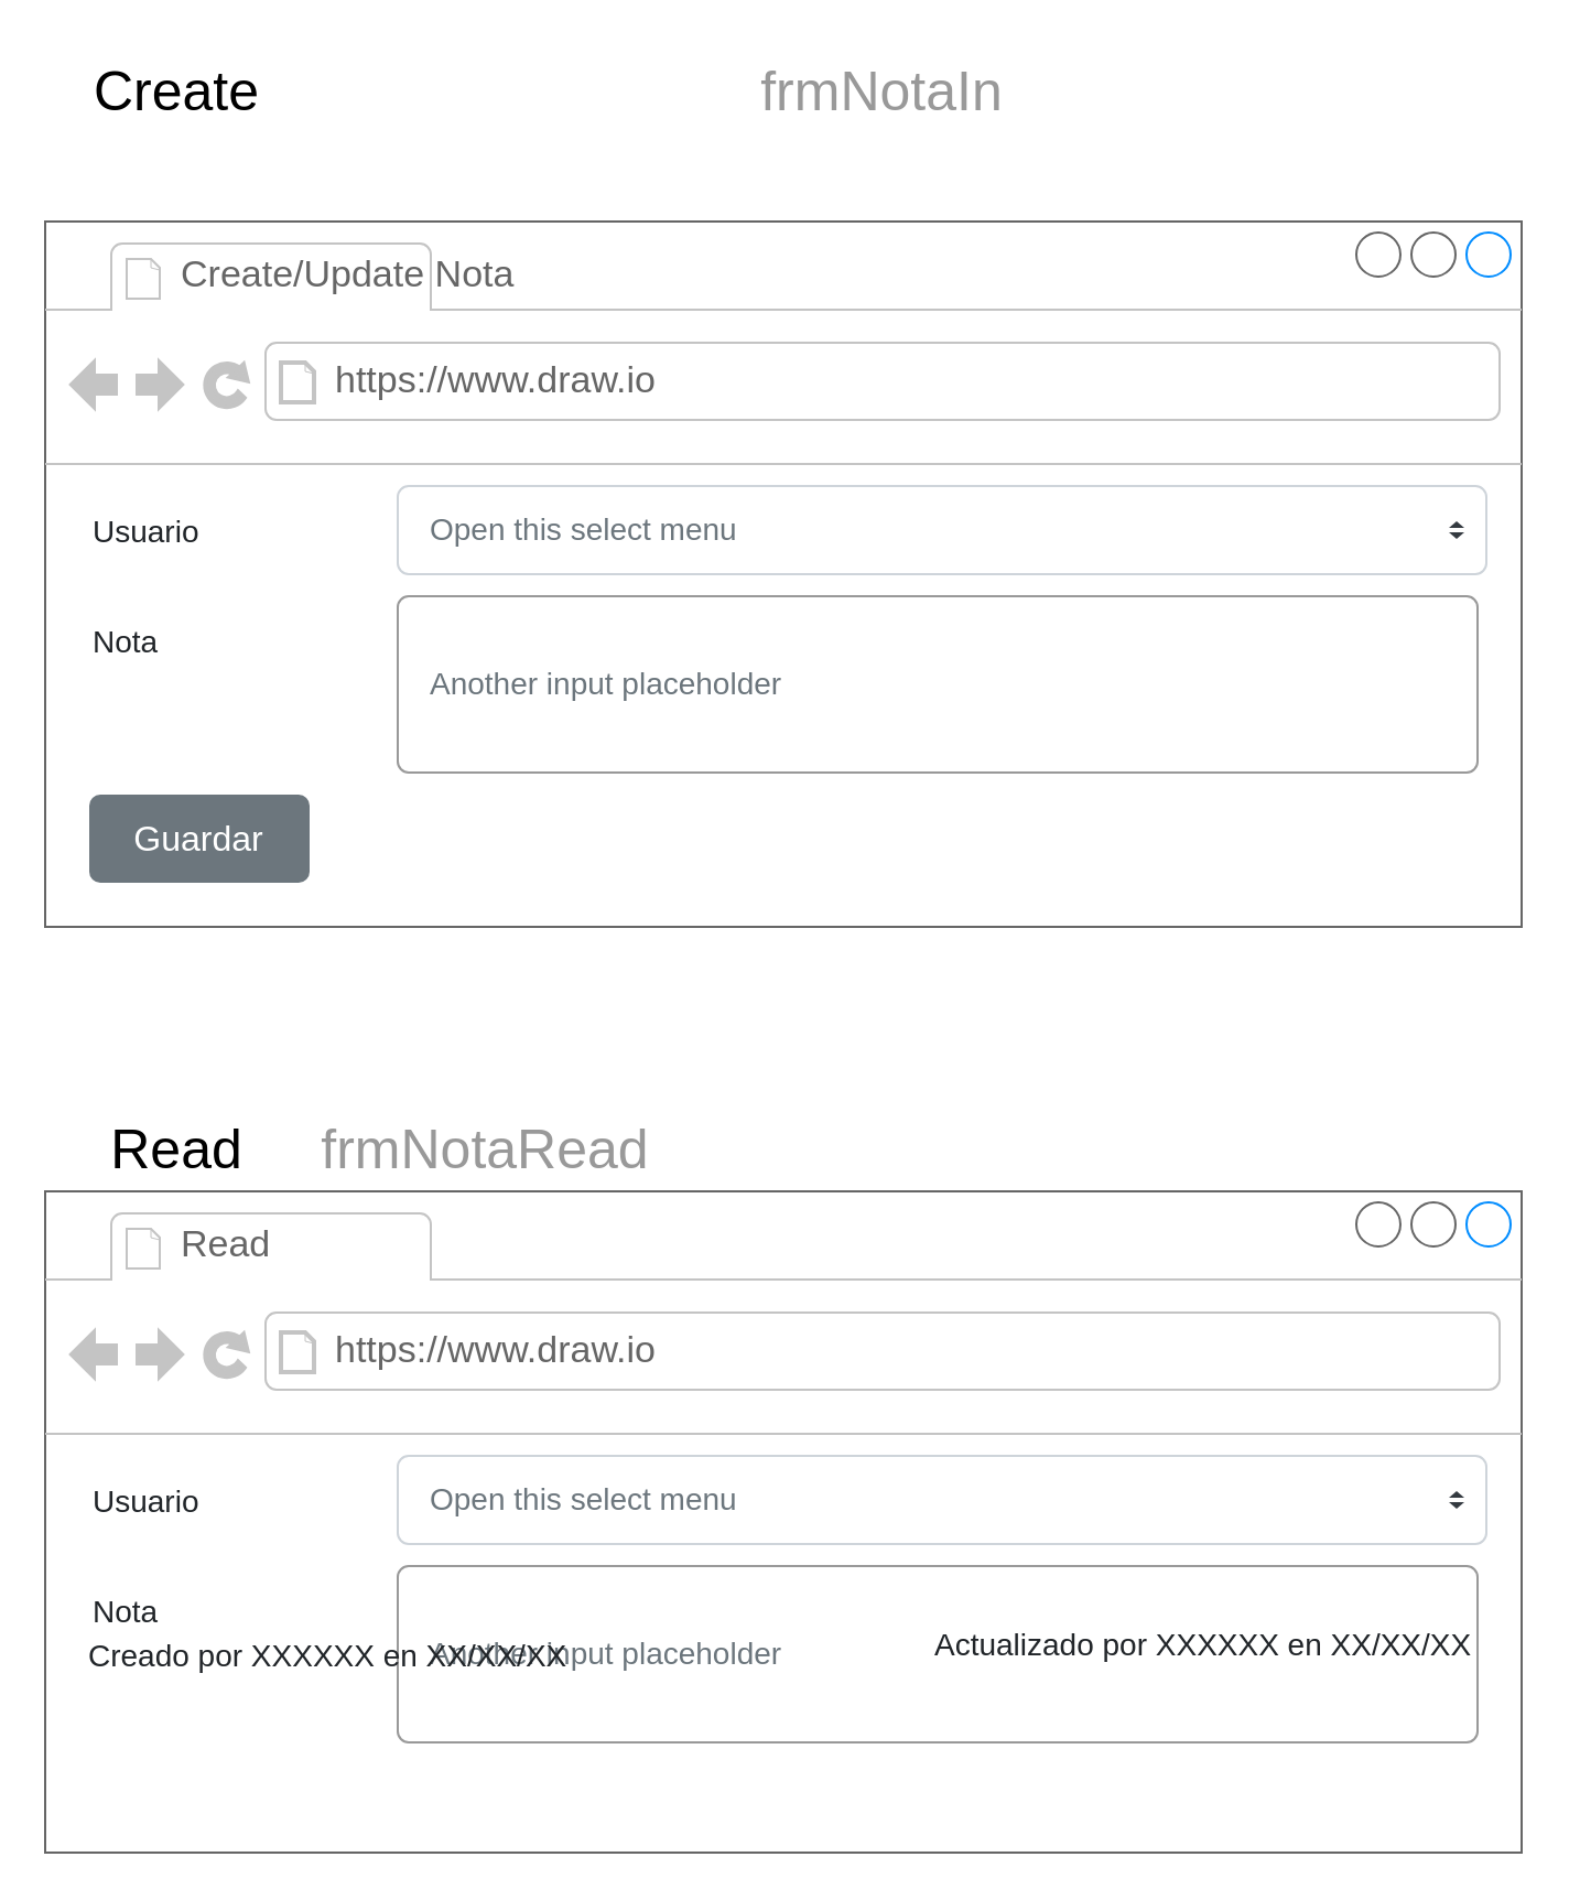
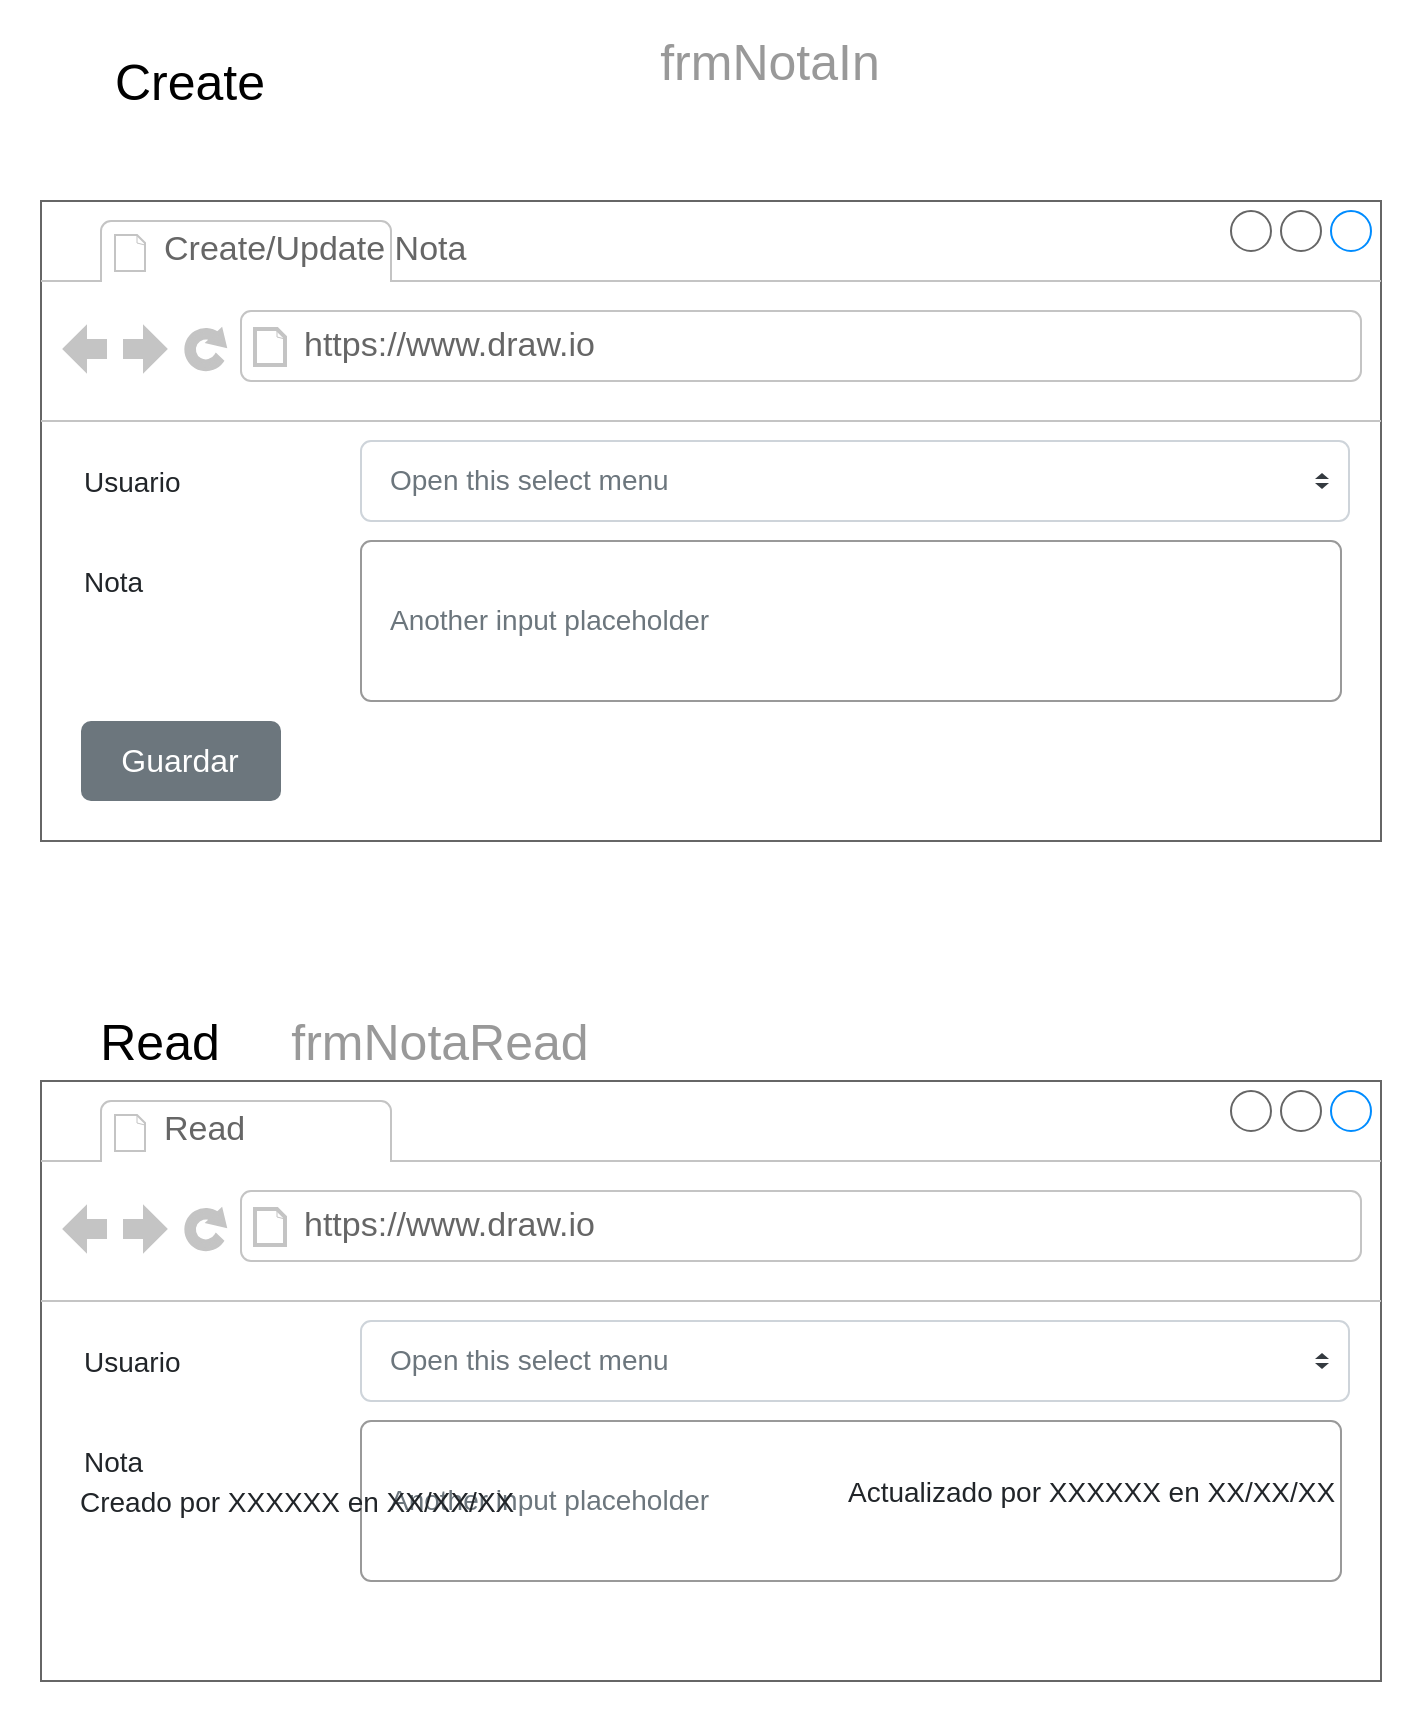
  <mxCell id="0" />
  <mxCell id="1" parent="0" />
- <mxCell id="2" value="Create" style="text;html=1;strokeColor=none;fillColor=none;align=center;verticalAlign=middle;whiteSpace=wrap;rounded=0;fontSize=25;" vertex="1" parent="1"><mxGeometry x="20" y="20" width="120" height="40" as="geometry" /></mxCell>
+ <mxCell id="2" value="Create" style="text;html=1;strokeColor=none;fillColor=none;align=center;verticalAlign=middle;whiteSpace=wrap;rounded=0;fontSize=25;" vertex="1" parent="1"><mxGeometry x="35" y="20" width="120" height="40" as="geometry" /></mxCell>
  <mxCell id="3" value="Read" style="text;html=1;strokeColor=none;fillColor=none;align=center;verticalAlign=middle;whiteSpace=wrap;rounded=0;fontSize=25;" vertex="1" parent="1"><mxGeometry x="20" y="500" width="120" height="40" as="geometry" /></mxCell>
  <mxCell id="4" value="" style="strokeWidth=1;shadow=0;dashed=0;align=center;html=1;shape=mxgraph.mockup.containers.browserWindow;rSize=0;strokeColor=#666666;strokeColor2=#008cff;strokeColor3=#c4c4c4;mainText=,;recursiveResize=0;fontSize=25;" vertex="1" parent="1"><mxGeometry x="20" y="100" width="670" height="320" as="geometry" /></mxCell>
  <mxCell id="5" value="Create/Update Nota" style="strokeWidth=1;shadow=0;dashed=0;align=center;html=1;shape=mxgraph.mockup.containers.anchor;fontSize=17;fontColor=#666666;align=left;" vertex="1" parent="4"><mxGeometry x="60" y="12" width="180" height="26" as="geometry" /></mxCell>
  <mxCell id="6" value="https://www.draw.io" style="strokeWidth=1;shadow=0;dashed=0;align=center;html=1;shape=mxgraph.mockup.containers.anchor;rSize=0;fontSize=17;fontColor=#666666;align=left;" vertex="1" parent="4"><mxGeometry x="130" y="60" width="250" height="26" as="geometry" /></mxCell>
  <mxCell id="7" value="Guardar" style="html=1;shadow=0;dashed=0;shape=mxgraph.bootstrap.rrect;rSize=5;strokeColor=none;strokeWidth=1;fillColor=#6C767D;fontColor=#FFFFFF;whiteSpace=wrap;align=center;verticalAlign=middle;spacingLeft=0;fontStyle=0;fontSize=16;spacing=5;" vertex="1" parent="4"><mxGeometry x="20" y="260" width="100" height="40" as="geometry" /></mxCell>
  <mxCell id="8" value="Usuario" style="fillColor=none;strokeColor=none;align=left;fontSize=14;fontColor=#212529;" vertex="1" parent="4"><mxGeometry x="20" y="120" width="140" height="40" as="geometry" /></mxCell>
  <mxCell id="9" value="Nota" style="fillColor=none;strokeColor=none;align=left;fontSize=14;fontColor=#212529;" vertex="1" parent="4"><mxGeometry width="140" height="40" relative="1" as="geometry"><mxPoint x="20" y="170" as="offset" /></mxGeometry></mxCell>
  <mxCell id="10" value="Another input placeholder" style="html=1;shadow=0;dashed=0;shape=mxgraph.bootstrap.rrect;rSize=5;fillColor=none;strokeColor=#999999;align=left;spacing=15;fontSize=14;fontColor=#6C767D;" vertex="1" parent="4"><mxGeometry width="490" height="80" relative="1" as="geometry"><mxPoint x="160" y="170" as="offset" /></mxGeometry></mxCell>
  <mxCell id="11" value="Open this select menu" style="html=1;shadow=0;dashed=0;shape=mxgraph.bootstrap.rrect;rSize=5;fillColor=#ffffff;strokeColor=#CED4DA;align=left;spacing=15;fontSize=14;fontColor=#6C767D;" vertex="1" parent="4"><mxGeometry x="160" y="120" width="494" height="40" as="geometry" /></mxCell>
  <mxCell id="12" value="" style="shape=triangle;direction=south;fillColor=#343A40;strokeColor=none;perimeter=none;" vertex="1" parent="11"><mxGeometry x="1" y="0.5" width="7" height="3" relative="1" as="geometry"><mxPoint x="-17" y="1" as="offset" /></mxGeometry></mxCell>
  <mxCell id="13" value="" style="shape=triangle;direction=north;fillColor=#343A40;strokeColor=none;perimeter=none;" vertex="1" parent="11"><mxGeometry x="1" y="0.5" width="7" height="3" relative="1" as="geometry"><mxPoint x="-17" y="-4" as="offset" /></mxGeometry></mxCell>
- <mxCell id="14" value="frmNotaIn" style="text;html=1;strokeColor=none;fillColor=none;align=center;verticalAlign=middle;whiteSpace=wrap;rounded=0;fontSize=25;fontColor=#999999;" vertex="1" parent="1"><mxGeometry x="340" y="20" width="120" height="40" as="geometry" /></mxCell>
+ <mxCell id="14" value="frmNotaIn" style="text;html=1;strokeColor=none;fillColor=none;align=center;verticalAlign=middle;whiteSpace=wrap;rounded=0;fontSize=25;fontColor=#999999;" vertex="1" parent="1"><mxGeometry x="325" y="10" width="120" height="40" as="geometry" /></mxCell>
  <mxCell id="15" value="frmNotaRead" style="text;html=1;strokeColor=none;fillColor=none;align=center;verticalAlign=middle;whiteSpace=wrap;rounded=0;fontSize=25;fontColor=#999999;" vertex="1" parent="1"><mxGeometry x="140" y="500" width="160" height="40" as="geometry" /></mxCell>
  <mxCell id="16" value="" style="strokeWidth=1;shadow=0;dashed=0;align=center;html=1;shape=mxgraph.mockup.containers.browserWindow;rSize=0;strokeColor=#666666;strokeColor2=#008cff;strokeColor3=#c4c4c4;mainText=,;recursiveResize=0;fontSize=25;" vertex="1" parent="1"><mxGeometry x="20" y="540" width="670" height="300" as="geometry" /></mxCell>
  <mxCell id="17" value="Read" style="strokeWidth=1;shadow=0;dashed=0;align=center;html=1;shape=mxgraph.mockup.containers.anchor;fontSize=17;fontColor=#666666;align=left;" vertex="1" parent="16"><mxGeometry x="60" y="12" width="110" height="26" as="geometry" /></mxCell>
  <mxCell id="18" value="https://www.draw.io" style="strokeWidth=1;shadow=0;dashed=0;align=center;html=1;shape=mxgraph.mockup.containers.anchor;rSize=0;fontSize=17;fontColor=#666666;align=left;" vertex="1" parent="16"><mxGeometry x="130" y="60" width="250" height="26" as="geometry" /></mxCell>
  <mxCell id="19" value="Usuario" style="fillColor=none;strokeColor=none;align=left;fontSize=14;fontColor=#212529;" vertex="1" parent="16"><mxGeometry x="20" y="120" width="140" height="40" as="geometry" /></mxCell>
  <mxCell id="20" value="Nota" style="fillColor=none;strokeColor=none;align=left;fontSize=14;fontColor=#212529;" vertex="1" parent="16"><mxGeometry width="140" height="40" relative="1" as="geometry"><mxPoint x="20" y="170" as="offset" /></mxGeometry></mxCell>
  <mxCell id="21" value="Another input placeholder" style="html=1;shadow=0;dashed=0;shape=mxgraph.bootstrap.rrect;rSize=5;fillColor=none;strokeColor=#999999;align=left;spacing=15;fontSize=14;fontColor=#6C767D;" vertex="1" parent="16"><mxGeometry width="490" height="80" relative="1" as="geometry"><mxPoint x="160" y="170" as="offset" /></mxGeometry></mxCell>
  <mxCell id="22" value="Open this select menu" style="html=1;shadow=0;dashed=0;shape=mxgraph.bootstrap.rrect;rSize=5;fillColor=#ffffff;strokeColor=#CED4DA;align=left;spacing=15;fontSize=14;fontColor=#6C767D;" vertex="1" parent="16"><mxGeometry x="160" y="120" width="494" height="40" as="geometry" /></mxCell>
  <mxCell id="23" value="" style="shape=triangle;direction=south;fillColor=#343A40;strokeColor=none;perimeter=none;" vertex="1" parent="22"><mxGeometry x="1" y="0.5" width="7" height="3" relative="1" as="geometry"><mxPoint x="-17" y="1" as="offset" /></mxGeometry></mxCell>
  <mxCell id="24" value="" style="shape=triangle;direction=north;fillColor=#343A40;strokeColor=none;perimeter=none;" vertex="1" parent="22"><mxGeometry x="1" y="0.5" width="7" height="3" relative="1" as="geometry"><mxPoint x="-17" y="-4" as="offset" /></mxGeometry></mxCell>
  <mxCell id="25" value="Creado por XXXXXX en XX/XX/XX" style="fillColor=none;strokeColor=none;align=left;fontSize=14;fontColor=#212529;" vertex="1" parent="16"><mxGeometry x="18" y="190" width="250" height="40" as="geometry" /></mxCell>
  <mxCell id="26" value="Actualizado por XXXXXX en XX/XX/XX" style="fillColor=none;strokeColor=none;align=left;fontSize=14;fontColor=#212529;" vertex="1" parent="16"><mxGeometry x="402" y="185" width="250" height="40" as="geometry" /></mxCell>
